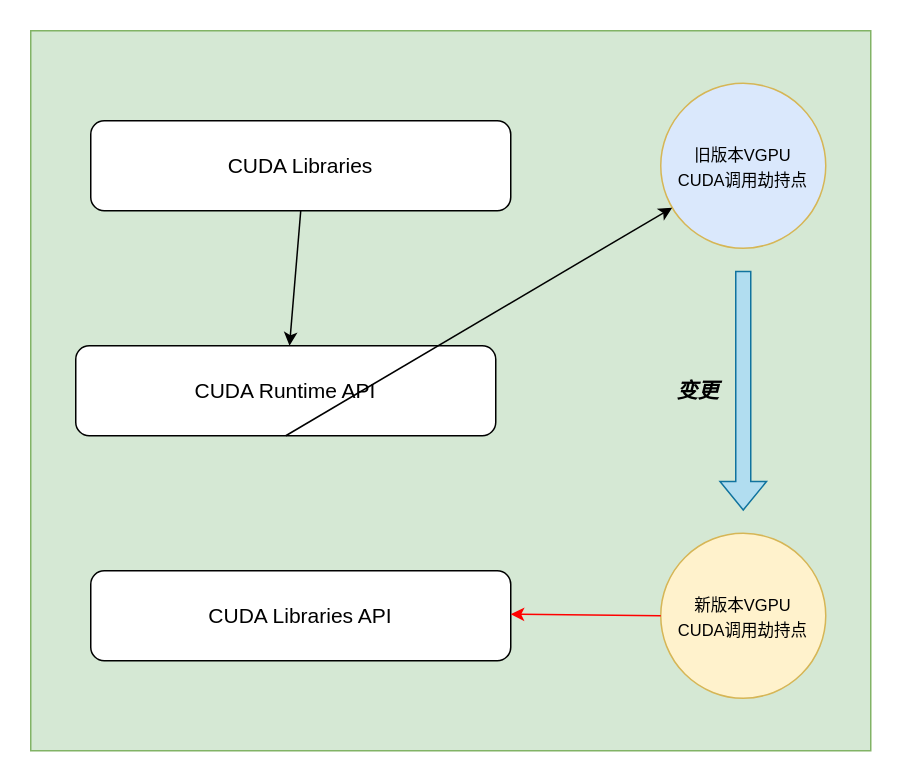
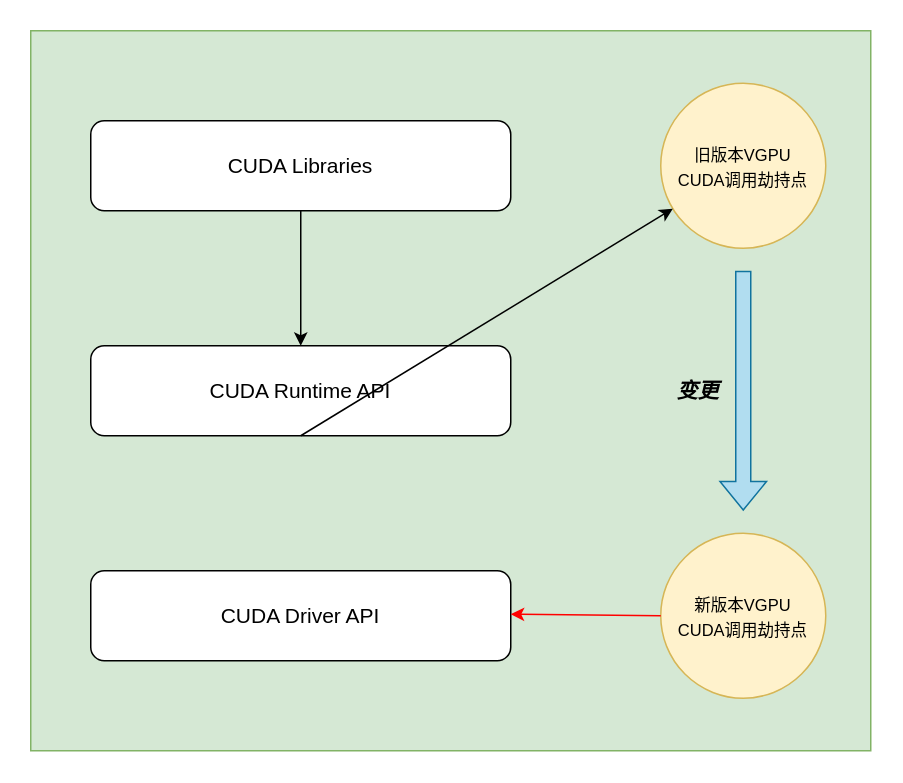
  <mxCell id="0" />
  <mxCell id="1" parent="0" />
  <mxCell id="2" value="" style="rounded=0;whiteSpace=wrap;html=1;fillColor=#d5e8d4;strokeColor=#82b366;" parent="1" vertex="1"><mxGeometry x="20" y="20" width="560" height="480" as="geometry" /></mxCell>
- <mxCell id="3" value="&lt;font style=&quot;font-size: 14px;&quot;&gt;CUDA Libraries API&lt;/font&gt;" style="rounded=1;whiteSpace=wrap;html=1;" parent="1" vertex="1"><mxGeometry x="60" y="380" width="280" height="60" as="geometry" /></mxCell>
- <mxCell id="4" value="&lt;font style=&quot;font-size: 14px;&quot;&gt;CUDA Runtime API&lt;/font&gt;" style="rounded=1;whiteSpace=wrap;html=1;" parent="1" vertex="1"><mxGeometry x="50" y="230" width="280" height="60" as="geometry" /></mxCell>
+ <mxCell id="3" value="&lt;font style=&quot;font-size: 14px;&quot;&gt;CUDA Driver API&lt;/font&gt;" style="rounded=1;whiteSpace=wrap;html=1;" parent="1" vertex="1"><mxGeometry x="60" y="380" width="280" height="60" as="geometry" /></mxCell>
+ <mxCell id="4" value="&lt;font style=&quot;font-size: 14px;&quot;&gt;CUDA Runtime API&lt;/font&gt;" style="rounded=1;whiteSpace=wrap;html=1;" parent="1" vertex="1"><mxGeometry x="60" y="230" width="280" height="60" as="geometry" /></mxCell>
  <mxCell id="5" value="&lt;font style=&quot;font-size: 14px;&quot;&gt;CUDA Libraries&lt;/font&gt;" style="rounded=1;whiteSpace=wrap;html=1;" parent="1" vertex="1"><mxGeometry x="60" y="80" width="280" height="60" as="geometry" /></mxCell>
  <mxCell id="6" value="&lt;font style=&quot;font-size: 11px;&quot;&gt;新版本VGPU&lt;br style=&quot;font-size: 11px;&quot;&gt;CUDA调用劫持点&lt;/font&gt;" style="ellipse;whiteSpace=wrap;html=1;aspect=fixed;fontSize=14;fillColor=#fff2cc;strokeColor=#d6b656;" parent="1" vertex="1"><mxGeometry x="440" y="355" width="110" height="110" as="geometry" /></mxCell>
- <mxCell id="7" value="&lt;font style=&quot;font-size: 11px;&quot;&gt;旧版本VGPU&lt;br style=&quot;font-size: 11px;&quot;&gt;CUDA调用劫持点&lt;/font&gt;" style="ellipse;whiteSpace=wrap;html=1;aspect=fixed;fontSize=14;fillColor=#dae8fc;strokeColor=#d6b656;" parent="1" vertex="1"><mxGeometry x="440" y="55" width="110" height="110" as="geometry" /></mxCell>
+ <mxCell id="7" value="&lt;font style=&quot;font-size: 11px;&quot;&gt;旧版本VGPU&lt;br style=&quot;font-size: 11px;&quot;&gt;CUDA调用劫持点&lt;/font&gt;" style="ellipse;whiteSpace=wrap;html=1;aspect=fixed;fontSize=14;fillColor=#fff2cc;strokeColor=#d6b656;" parent="1" vertex="1"><mxGeometry x="440" y="55" width="110" height="110" as="geometry" /></mxCell>
  <mxCell id="8" value="" style="endArrow=classic;html=1;rounded=0;fontSize=12;exitX=0.5;exitY=1;exitDx=0;exitDy=0;" parent="1" source="5" target="4" edge="1"><mxGeometry width="50" height="50" relative="1" as="geometry"><mxPoint x="260" y="300" as="sourcePoint" /><mxPoint x="310" y="250" as="targetPoint" /></mxGeometry></mxCell>
  <mxCell id="9" value="" style="endArrow=classic;html=1;rounded=0;fontSize=12;exitX=0.5;exitY=1;exitDx=0;exitDy=0;" parent="1" source="4" target="7" edge="1"><mxGeometry width="50" height="50" relative="1" as="geometry"><mxPoint x="210" y="150" as="sourcePoint" /><mxPoint x="210" y="240" as="targetPoint" /></mxGeometry></mxCell>
  <mxCell id="10" value="" style="endArrow=classic;html=1;rounded=0;fontSize=12;exitX=0;exitY=0.5;exitDx=0;exitDy=0;entryX=1;entryY=0.5;entryDx=0;entryDy=0;fillColor=#e51400;strokeColor=#FF0000;strokeWidth=1;" parent="1" source="6" edge="1"><mxGeometry width="50" height="50" relative="1" as="geometry"><mxPoint x="440" y="409" as="sourcePoint" /><mxPoint x="340" y="409" as="targetPoint" /></mxGeometry></mxCell>
  <mxCell id="11" value="" style="shape=flexArrow;endArrow=classic;html=1;rounded=0;strokeColor=#10739e;strokeWidth=1;fontSize=12;fillColor=#b1ddf0;" parent="1" edge="1"><mxGeometry width="50" height="50" relative="1" as="geometry"><mxPoint x="495" y="180" as="sourcePoint" /><mxPoint x="495" y="340" as="targetPoint" /></mxGeometry></mxCell>
  <mxCell id="12" value="&lt;span style=&quot;font-size: 14px;&quot;&gt;&lt;font style=&quot;font-size: 14px;&quot;&gt;变更&lt;/font&gt;&lt;/span&gt;" style="rounded=0;whiteSpace=wrap;html=1;fontSize=14;gradientColor=none;fillColor=none;strokeWidth=0;strokeColor=none;fontColor=default;fontStyle=3" parent="1" vertex="1"><mxGeometry x="440" y="230" width="50" height="60" as="geometry" /></mxCell>
